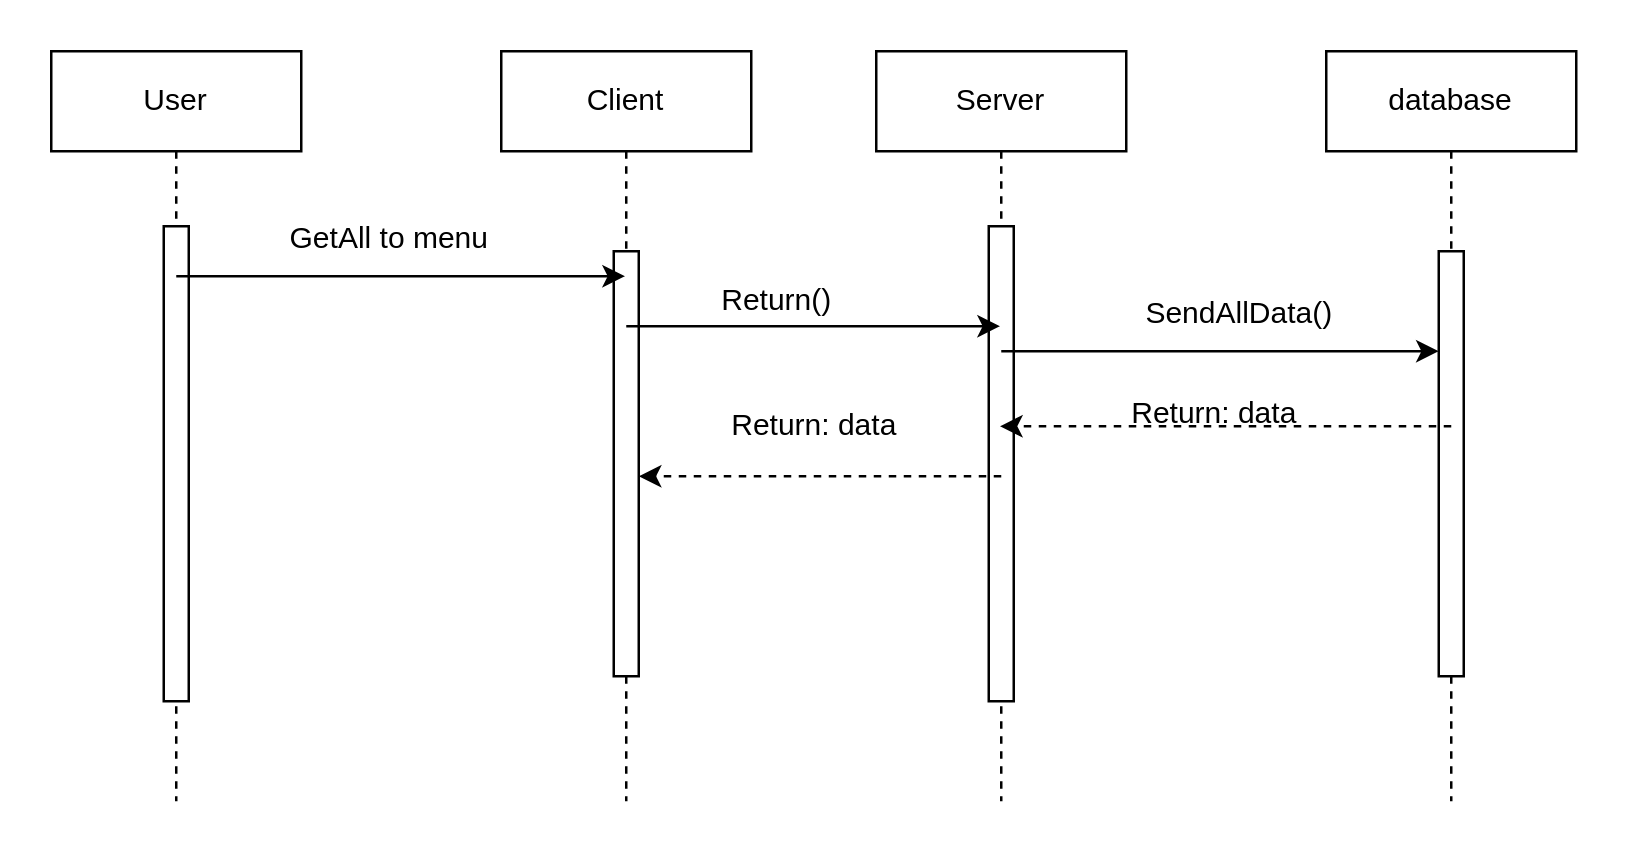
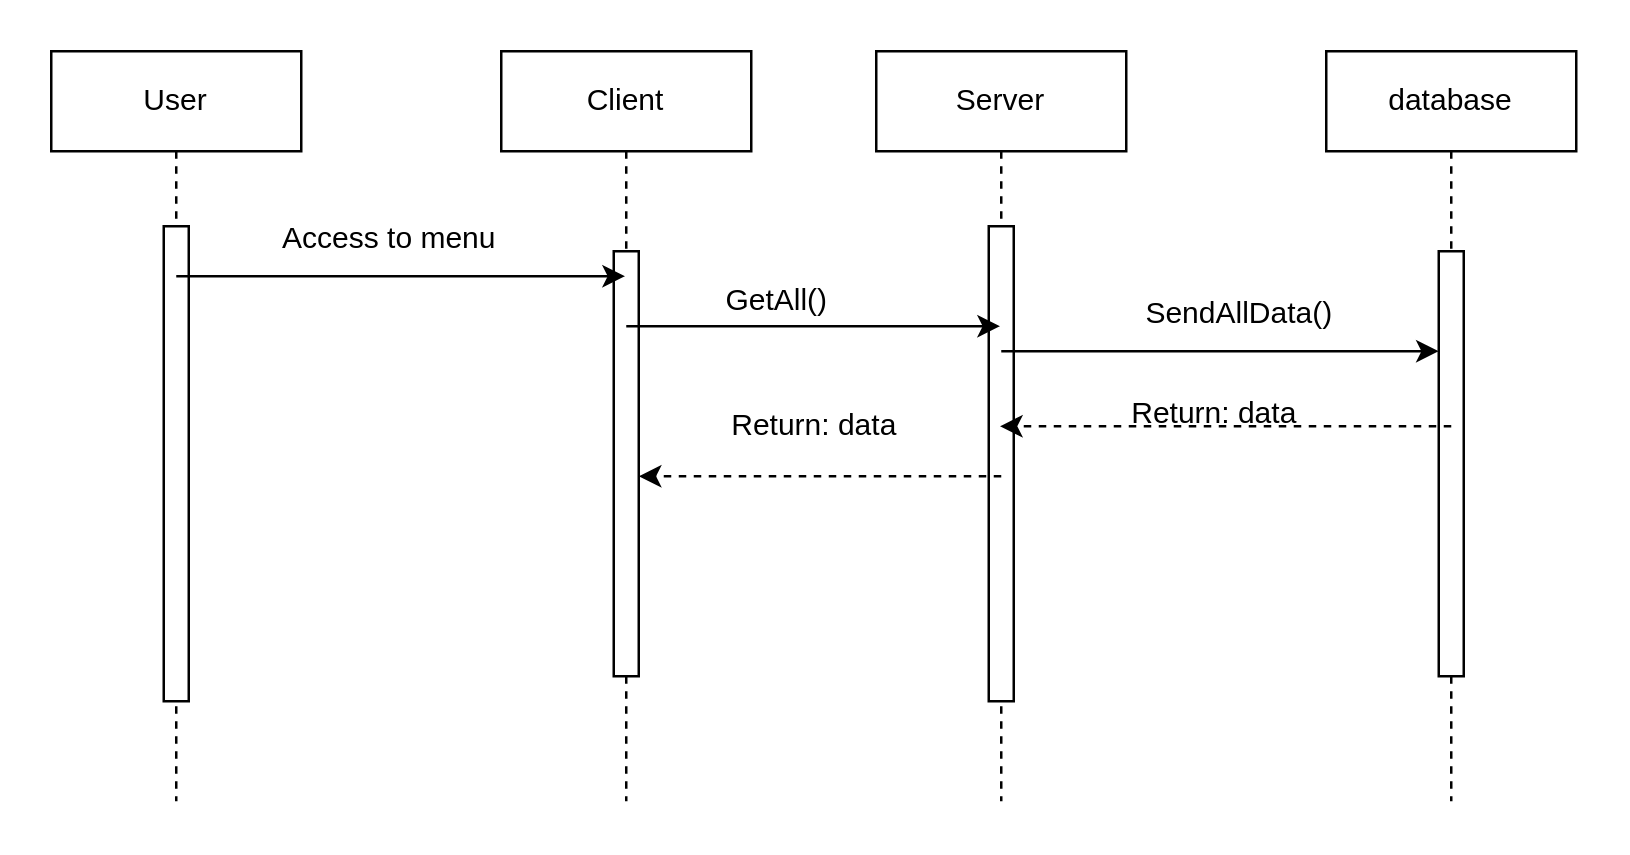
  <mxCell id="0" />
  <mxCell id="1" parent="0" />
  <mxCell id="2" value="User" style="shape=umlLifeline;perimeter=lifelinePerimeter;whiteSpace=wrap;html=1;container=0;dropTarget=0;collapsible=0;recursiveResize=0;outlineConnect=0;portConstraint=eastwest;newEdgeStyle={&quot;edgeStyle&quot;:&quot;elbowEdgeStyle&quot;,&quot;elbow&quot;:&quot;vertical&quot;,&quot;curved&quot;:0,&quot;rounded&quot;:0};" parent="1" vertex="1"><mxGeometry x="20" y="20" width="100" height="300" as="geometry" /></mxCell>
  <mxCell id="3" value="" style="html=1;points=[];perimeter=orthogonalPerimeter;outlineConnect=0;targetShapes=umlLifeline;portConstraint=eastwest;newEdgeStyle={&quot;edgeStyle&quot;:&quot;elbowEdgeStyle&quot;,&quot;elbow&quot;:&quot;vertical&quot;,&quot;curved&quot;:0,&quot;rounded&quot;:0};" parent="2" vertex="1"><mxGeometry x="45" y="70" width="10" height="190" as="geometry" /></mxCell>
  <mxCell id="4" value="Client" style="shape=umlLifeline;perimeter=lifelinePerimeter;whiteSpace=wrap;html=1;container=0;dropTarget=0;collapsible=0;recursiveResize=0;outlineConnect=0;portConstraint=eastwest;newEdgeStyle={&quot;edgeStyle&quot;:&quot;elbowEdgeStyle&quot;,&quot;elbow&quot;:&quot;vertical&quot;,&quot;curved&quot;:0,&quot;rounded&quot;:0};" parent="1" vertex="1"><mxGeometry x="200" y="20" width="100" height="300" as="geometry" /></mxCell>
  <mxCell id="5" value="" style="html=1;points=[];perimeter=orthogonalPerimeter;outlineConnect=0;targetShapes=umlLifeline;portConstraint=eastwest;newEdgeStyle={&quot;edgeStyle&quot;:&quot;elbowEdgeStyle&quot;,&quot;elbow&quot;:&quot;vertical&quot;,&quot;curved&quot;:0,&quot;rounded&quot;:0};" parent="4" vertex="1"><mxGeometry x="45" y="80" width="10" height="170" as="geometry" /></mxCell>
  <mxCell id="6" value="Server" style="shape=umlLifeline;perimeter=lifelinePerimeter;whiteSpace=wrap;html=1;container=0;dropTarget=0;collapsible=0;recursiveResize=0;outlineConnect=0;portConstraint=eastwest;newEdgeStyle={&quot;edgeStyle&quot;:&quot;elbowEdgeStyle&quot;,&quot;elbow&quot;:&quot;vertical&quot;,&quot;curved&quot;:0,&quot;rounded&quot;:0};" vertex="1" parent="1"><mxGeometry x="350" y="20" width="100" height="300" as="geometry" /></mxCell>
  <mxCell id="7" value="" style="html=1;points=[];perimeter=orthogonalPerimeter;outlineConnect=0;targetShapes=umlLifeline;portConstraint=eastwest;newEdgeStyle={&quot;edgeStyle&quot;:&quot;elbowEdgeStyle&quot;,&quot;elbow&quot;:&quot;vertical&quot;,&quot;curved&quot;:0,&quot;rounded&quot;:0};" vertex="1" parent="6"><mxGeometry x="45" y="70" width="10" height="190" as="geometry" /></mxCell>
  <mxCell id="8" value="database" style="shape=umlLifeline;perimeter=lifelinePerimeter;whiteSpace=wrap;html=1;container=0;dropTarget=0;collapsible=0;recursiveResize=0;outlineConnect=0;portConstraint=eastwest;newEdgeStyle={&quot;edgeStyle&quot;:&quot;elbowEdgeStyle&quot;,&quot;elbow&quot;:&quot;vertical&quot;,&quot;curved&quot;:0,&quot;rounded&quot;:0};" vertex="1" parent="1"><mxGeometry x="530" y="20" width="100" height="300" as="geometry" /></mxCell>
  <mxCell id="9" value="" style="html=1;points=[];perimeter=orthogonalPerimeter;outlineConnect=0;targetShapes=umlLifeline;portConstraint=eastwest;newEdgeStyle={&quot;edgeStyle&quot;:&quot;elbowEdgeStyle&quot;,&quot;elbow&quot;:&quot;vertical&quot;,&quot;curved&quot;:0,&quot;rounded&quot;:0};" vertex="1" parent="8"><mxGeometry x="45" y="80" width="10" height="170" as="geometry" /></mxCell>
  <mxCell id="10" value="" style="endArrow=classic;html=1;rounded=0;" edge="1" parent="1" target="4"><mxGeometry width="50" height="50" relative="1" as="geometry"><mxPoint x="70" y="110" as="sourcePoint" /><mxPoint x="120" y="60" as="targetPoint" /></mxGeometry></mxCell>
- <mxCell id="11" value="GetAll to menu" style="text;html=1;align=center;verticalAlign=middle;resizable=0;points=[];autosize=1;strokeColor=none;fillColor=none;" vertex="1" parent="1"><mxGeometry x="100" y="80" width="110" height="30" as="geometry" /></mxCell>
+ <mxCell id="11" value="Access to menu" style="text;html=1;align=center;verticalAlign=middle;resizable=0;points=[];autosize=1;strokeColor=none;fillColor=none;" vertex="1" parent="1"><mxGeometry x="100" y="80" width="110" height="30" as="geometry" /></mxCell>
  <mxCell id="12" value="" style="endArrow=classic;html=1;rounded=0;" edge="1" parent="1" target="6"><mxGeometry width="50" height="50" relative="1" as="geometry"><mxPoint x="250" y="130" as="sourcePoint" /><mxPoint x="300" y="80" as="targetPoint" /></mxGeometry></mxCell>
- <mxCell id="13" value="Return()" style="text;html=1;align=center;verticalAlign=middle;resizable=0;points=[];autosize=1;strokeColor=none;fillColor=none;" vertex="1" parent="1"><mxGeometry x="280" y="105" width="60" height="30" as="geometry" /></mxCell>
+ <mxCell id="13" value="GetAll()" style="text;html=1;align=center;verticalAlign=middle;resizable=0;points=[];autosize=1;strokeColor=none;fillColor=none;" vertex="1" parent="1"><mxGeometry x="280" y="105" width="60" height="30" as="geometry" /></mxCell>
  <mxCell id="14" value="" style="endArrow=classic;html=1;rounded=0;" edge="1" parent="1" target="9"><mxGeometry width="50" height="50" relative="1" as="geometry"><mxPoint x="400" y="140" as="sourcePoint" /><mxPoint x="450" y="90" as="targetPoint" /></mxGeometry></mxCell>
  <mxCell id="15" value="SendAllData()" style="text;html=1;align=center;verticalAlign=middle;resizable=0;points=[];autosize=1;strokeColor=none;fillColor=none;" vertex="1" parent="1"><mxGeometry x="445" y="110" width="100" height="30" as="geometry" /></mxCell>
  <mxCell id="16" value="" style="endArrow=classic;html=1;rounded=0;dashed=1;" edge="1" parent="1" target="6"><mxGeometry width="50" height="50" relative="1" as="geometry"><mxPoint x="580" y="170" as="sourcePoint" /><mxPoint x="630" y="120" as="targetPoint" /></mxGeometry></mxCell>
  <mxCell id="17" value="Return: data" style="text;html=1;align=center;verticalAlign=middle;resizable=0;points=[];autosize=1;strokeColor=none;fillColor=none;" vertex="1" parent="1"><mxGeometry x="440" y="150" width="90" height="30" as="geometry" /></mxCell>
  <mxCell id="18" value="" style="endArrow=classic;html=1;rounded=0;dashed=1;" edge="1" parent="1" target="5"><mxGeometry width="50" height="50" relative="1" as="geometry"><mxPoint x="400" y="190" as="sourcePoint" /><mxPoint x="450" y="140" as="targetPoint" /></mxGeometry></mxCell>
  <mxCell id="19" value="Return: data" style="text;html=1;align=center;verticalAlign=middle;resizable=0;points=[];autosize=1;strokeColor=none;fillColor=none;" vertex="1" parent="1"><mxGeometry x="280" y="155" width="90" height="30" as="geometry" /></mxCell>
